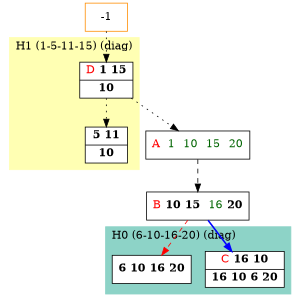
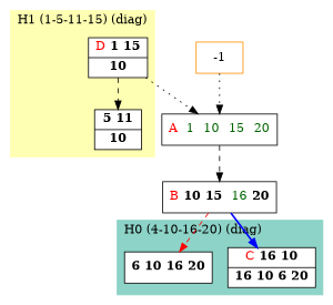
  digraph {
    node [fillcolor=white shape=record style=filled]
    edge [color=black style=dashed]
    n1 [label=<{  <FONT COLOR="RED">C</FONT> <b>16</b> <b>10</b>|  <b>16</b> <b>10</b> <b>6</b> <b>20</b>}>]
    n2 [label=<{ <b>6</b> <b>10</b> <b>16</b> <b>20</b>}>]
    n3 [label=<{  <FONT COLOR="RED">D</FONT> <b>1</b> <b>15</b>|  <b>10</b>}>]
    n4 [label=<{ <b>5</b> <b>11</b>|  <b>10</b>}>]
    n5 [label=<{  <FONT COLOR="RED">A</FONT>  <FONT COLOR="DARKGREEN">1</FONT>  <FONT COLOR="DARKGREEN">10</FONT>  <FONT COLOR="DARKGREEN">15</FONT>  <FONT COLOR="DARKGREEN">20</FONT>}> fillcolor="" style=""]
    n6 [label=<{  <FONT COLOR="RED">B</FONT> <b>10</b> <b>15</b>  <FONT COLOR="DARKGREEN">16</FONT> <b>20</b>}> fillcolor="" style=""]
    -1 [color=darkorange shape=box fillcolor="" style=""]
    subgraph cluster_1 {
      color="#8DD3C7"
-     label="H0 (6-10-16-20) (diag)"
+     label="H0 (4-10-16-20) (diag)"
      labeljust=l
      style=filled
      n1
      n2
    }
    subgraph cluster_2 {
      color="#FFFFB3"
      label="H1 (1-5-11-15) (diag)"
      labeljust=l
      style=filled
      n3
      n4
    }
-   n3 -> n4 [style=dotted]
+   n3 -> n4
    n3 -> n5 [style=dotted]
    n5 -> n6
    n6 -> n1 [color=blue style=bold]
    n6 -> n2 [color=red]
-   -1 -> n3 [style=dotted]
+   -1 -> n5 [style=dotted]
  }
